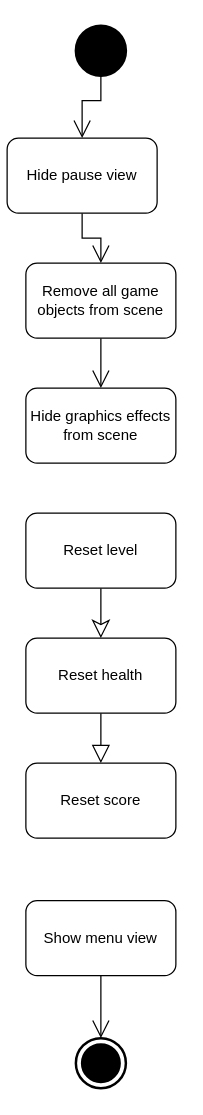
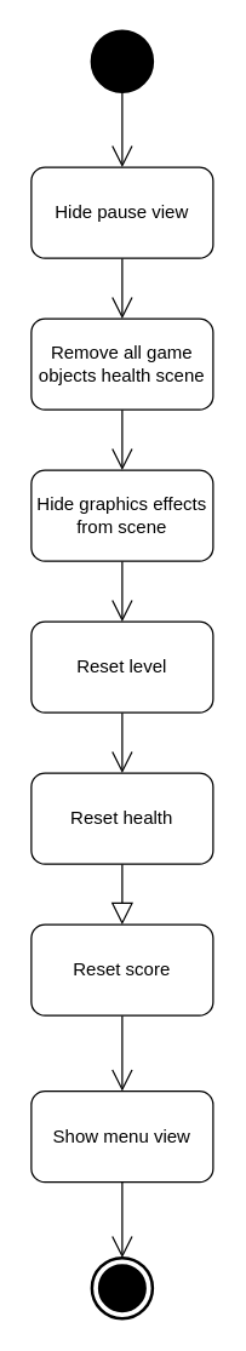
  <mxCell id="0" />
  <mxCell id="1" parent="0" />
  <mxCell id="2" style="edgeStyle=orthogonalEdgeStyle;rounded=0;orthogonalLoop=1;jettySize=auto;html=1;entryX=0.5;entryY=0;entryDx=0;entryDy=0;endArrow=open;endFill=0;endSize=12;" parent="1" source="3" target="5" edge="1"><mxGeometry relative="1" as="geometry"><mxPoint x="80" y="100" as="targetPoint" /></mxGeometry></mxCell>
  <mxCell id="3" value="" style="shape=ellipse;html=1;fillColor=#000000;strokeWidth=2;verticalLabelPosition=bottom;verticalAlignment=top;perimeter=ellipsePerimeter;" parent="1" vertex="1"><mxGeometry x="60" y="20" width="40" height="40" as="geometry" /></mxCell>
  <mxCell id="4" style="edgeStyle=orthogonalEdgeStyle;rounded=0;orthogonalLoop=1;jettySize=auto;html=1;entryX=0.5;entryY=0;entryDx=0;entryDy=0;endArrow=open;endFill=0;endSize=12;" parent="1" source="5" target="7" edge="1"><mxGeometry relative="1" as="geometry" /></mxCell>
- <mxCell id="5" value="Hide pause view" style="shape=rect;html=1;rounded=1;whiteSpace=wrap;align=center;" parent="1" vertex="1"><mxGeometry x="5" y="110" width="120" height="60" as="geometry" /></mxCell>
+ <mxCell id="5" value="Hide pause view" style="shape=rect;html=1;rounded=1;whiteSpace=wrap;align=center;" parent="1" vertex="1"><mxGeometry x="20" y="110" width="120" height="60" as="geometry" /></mxCell>
  <mxCell id="6" style="edgeStyle=orthogonalEdgeStyle;rounded=0;orthogonalLoop=1;jettySize=auto;html=1;entryX=0.5;entryY=0;entryDx=0;entryDy=0;endArrow=open;endFill=0;endSize=12;" parent="1" source="7" target="9" edge="1"><mxGeometry relative="1" as="geometry" /></mxCell>
- <mxCell id="7" value="Remove all game objects from scene" style="shape=rect;html=1;rounded=1;whiteSpace=wrap;align=center;" parent="1" vertex="1"><mxGeometry x="20" y="210" width="120" height="60" as="geometry" /></mxCell>
+ <mxCell id="7" value="Remove all game objects health scene" style="shape=rect;html=1;rounded=1;whiteSpace=wrap;align=center;" parent="1" vertex="1"><mxGeometry x="20" y="210" width="120" height="60" as="geometry" /></mxCell>
+ <mxCell id="8" style="edgeStyle=orthogonalEdgeStyle;rounded=0;orthogonalLoop=1;jettySize=auto;html=1;entryX=0.5;entryY=0;entryDx=0;entryDy=0;endArrow=open;endFill=0;endSize=12;" parent="1" source="9" target="11" edge="1"><mxGeometry relative="1" as="geometry" /></mxCell>
  <mxCell id="9" value="Hide graphics effects from scene" style="shape=rect;html=1;rounded=1;whiteSpace=wrap;align=center;" parent="1" vertex="1"><mxGeometry x="20" y="310" width="120" height="60" as="geometry" /></mxCell>
- <mxCell id="10" style="edgeStyle=orthogonalEdgeStyle;rounded=0;orthogonalLoop=1;jettySize=auto;html=1;entryX=0.5;entryY=0;entryDx=0;entryDy=0;endArrow=classic;endFill=0;endSize=12;" parent="1" source="11" target="16" edge="1"><mxGeometry relative="1" as="geometry" /></mxCell>
+ <mxCell id="10" style="edgeStyle=orthogonalEdgeStyle;rounded=0;orthogonalLoop=1;jettySize=auto;html=1;entryX=0.5;entryY=0;entryDx=0;entryDy=0;endArrow=open;endFill=0;endSize=12;" parent="1" source="11" target="16" edge="1"><mxGeometry relative="1" as="geometry" /></mxCell>
  <mxCell id="11" value="Reset level" style="shape=rect;html=1;rounded=1;whiteSpace=wrap;align=center;" parent="1" vertex="1"><mxGeometry x="20" y="410" width="120" height="60" as="geometry" /></mxCell>
  <mxCell id="12" style="edgeStyle=orthogonalEdgeStyle;rounded=0;orthogonalLoop=1;jettySize=auto;html=1;entryX=0.5;entryY=0;entryDx=0;entryDy=0;entryPerimeter=0;endArrow=open;endFill=0;endSize=12;" parent="1" source="13" target="14" edge="1"><mxGeometry relative="1" as="geometry" /></mxCell>
  <mxCell id="13" value="Show menu view" style="shape=rect;html=1;rounded=1;whiteSpace=wrap;align=center;" parent="1" vertex="1"><mxGeometry x="20" y="720" width="120" height="60" as="geometry" /></mxCell>
  <mxCell id="14" value="" style="html=1;shape=mxgraph.sysml.actFinal;strokeWidth=2;verticalLabelPosition=bottom;verticalAlignment=top;" parent="1" vertex="1"><mxGeometry x="60" y="830" width="40" height="40" as="geometry" /></mxCell>
  <mxCell id="15" style="edgeStyle=orthogonalEdgeStyle;rounded=0;orthogonalLoop=1;jettySize=auto;html=1;entryX=0.5;entryY=0;entryDx=0;entryDy=0;endArrow=block;endFill=0;endSize=12;" parent="1" source="16" target="18" edge="1"><mxGeometry relative="1" as="geometry" /></mxCell>
  <mxCell id="16" value="Reset health" style="shape=rect;html=1;rounded=1;whiteSpace=wrap;align=center;" parent="1" vertex="1"><mxGeometry x="20" y="510" width="120" height="60" as="geometry" /></mxCell>
+ <mxCell id="17" style="edgeStyle=orthogonalEdgeStyle;rounded=0;orthogonalLoop=1;jettySize=auto;html=1;entryX=0.5;entryY=0;entryDx=0;entryDy=0;endArrow=open;endFill=0;endSize=12;" parent="1" source="18" target="13" edge="1"><mxGeometry relative="1" as="geometry" /></mxCell>
  <mxCell id="18" value="Reset score" style="shape=rect;html=1;rounded=1;whiteSpace=wrap;align=center;" parent="1" vertex="1"><mxGeometry x="20" y="610" width="120" height="60" as="geometry" /></mxCell>
